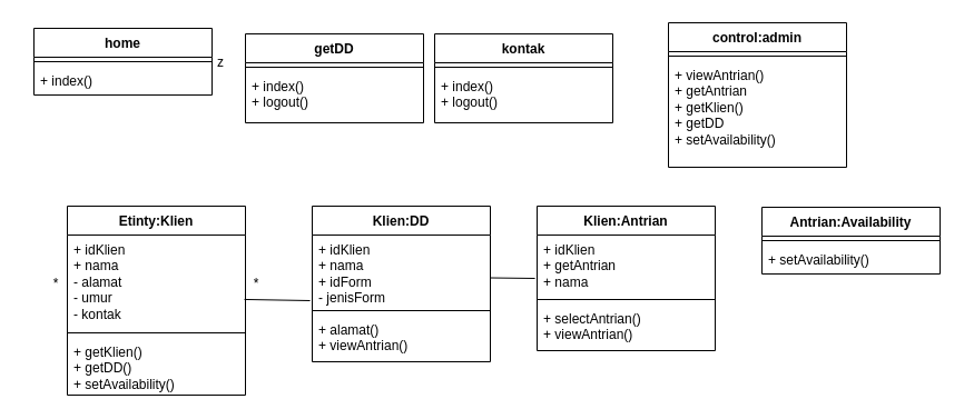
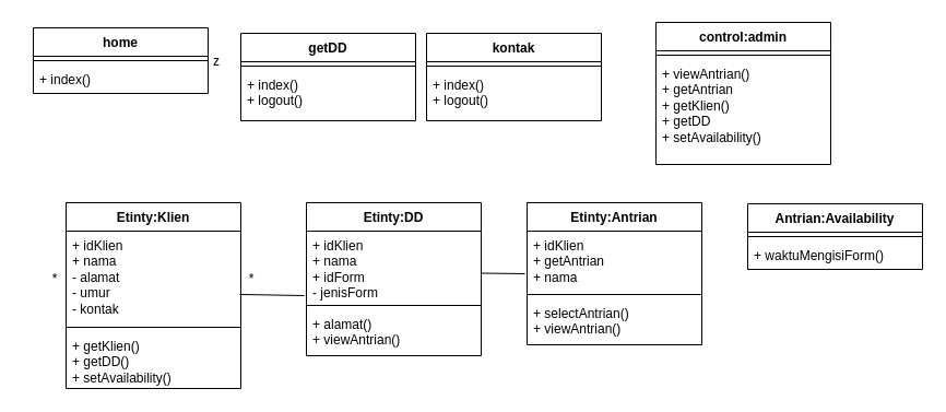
  <mxCell id="0" />
  <mxCell id="1" parent="0" />
  <mxCell id="2" value="Etinty:Klien" style="swimlane;fontStyle=1;align=center;verticalAlign=top;childLayout=stackLayout;horizontal=1;startSize=26;horizontalStack=0;resizeParent=1;resizeParentMax=0;resizeLast=0;collapsible=1;marginBottom=0;whiteSpace=wrap;html=1;" parent="1" vertex="1"><mxGeometry x="60" y="185" width="160" height="170" as="geometry"><mxRectangle x="100" y="190" width="110" height="30" as="alternateBounds" /></mxGeometry></mxCell>
  <mxCell id="3" value="+ idKlien&lt;br&gt;+ nama&lt;br&gt;- alamat&lt;br&gt;- umur&lt;br&gt;- kontak" style="text;strokeColor=none;fillColor=none;align=left;verticalAlign=top;spacingLeft=4;spacingRight=4;overflow=hidden;rotatable=0;points=[[0,0.5],[1,0.5]];portConstraint=eastwest;whiteSpace=wrap;html=1;" parent="2" vertex="1"><mxGeometry y="26" width="160" height="84" as="geometry" /></mxCell>
  <mxCell id="4" value="" style="line;strokeWidth=1;fillColor=none;align=left;verticalAlign=middle;spacingTop=-1;spacingLeft=3;spacingRight=3;rotatable=0;labelPosition=right;points=[];portConstraint=eastwest;strokeColor=inherit;" parent="2" vertex="1"><mxGeometry y="110" width="160" height="8" as="geometry" /></mxCell>
  <mxCell id="5" value="+ getKlien()&lt;br&gt;+ getDD()&lt;br&gt;+ setAvailability()" style="text;strokeColor=none;fillColor=none;align=left;verticalAlign=top;spacingLeft=4;spacingRight=4;overflow=hidden;rotatable=0;points=[[0,0.5],[1,0.5]];portConstraint=eastwest;whiteSpace=wrap;html=1;" parent="2" vertex="1"><mxGeometry y="118" width="160" height="52" as="geometry" /></mxCell>
- <mxCell id="6" value="Klien:Antrian" style="swimlane;fontStyle=1;align=center;verticalAlign=top;childLayout=stackLayout;horizontal=1;startSize=26;horizontalStack=0;resizeParent=1;resizeParentMax=0;resizeLast=0;collapsible=1;marginBottom=0;whiteSpace=wrap;html=1;" parent="1" vertex="1"><mxGeometry x="482" y="185" width="160" height="130" as="geometry" /></mxCell>
+ <mxCell id="6" value="Etinty:Antrian" style="swimlane;fontStyle=1;align=center;verticalAlign=top;childLayout=stackLayout;horizontal=1;startSize=26;horizontalStack=0;resizeParent=1;resizeParentMax=0;resizeLast=0;collapsible=1;marginBottom=0;whiteSpace=wrap;html=1;" parent="1" vertex="1"><mxGeometry x="482" y="185" width="160" height="130" as="geometry" /></mxCell>
  <mxCell id="7" value="+ idKlien&lt;br&gt;+ getAntrian&lt;br&gt;+ nama" style="text;strokeColor=none;fillColor=none;align=left;verticalAlign=top;spacingLeft=4;spacingRight=4;overflow=hidden;rotatable=0;points=[[0,0.5],[1,0.5]];portConstraint=eastwest;whiteSpace=wrap;html=1;" parent="6" vertex="1"><mxGeometry y="26" width="160" height="54" as="geometry" /></mxCell>
  <mxCell id="8" value="" style="line;strokeWidth=1;fillColor=none;align=left;verticalAlign=middle;spacingTop=-1;spacingLeft=3;spacingRight=3;rotatable=0;labelPosition=right;points=[];portConstraint=eastwest;strokeColor=inherit;" parent="6" vertex="1"><mxGeometry y="80" width="160" height="8" as="geometry" /></mxCell>
  <mxCell id="9" value="+ selectAntrian()&lt;br&gt;+ viewAntrian()" style="text;strokeColor=none;fillColor=none;align=left;verticalAlign=top;spacingLeft=4;spacingRight=4;overflow=hidden;rotatable=0;points=[[0,0.5],[1,0.5]];portConstraint=eastwest;whiteSpace=wrap;html=1;" parent="6" vertex="1"><mxGeometry y="88" width="160" height="42" as="geometry" /></mxCell>
  <mxCell id="10" value="kontak" style="swimlane;fontStyle=1;align=center;verticalAlign=top;childLayout=stackLayout;horizontal=1;startSize=26;horizontalStack=0;resizeParent=1;resizeParentMax=0;resizeLast=0;collapsible=1;marginBottom=0;whiteSpace=wrap;html=1;" parent="1" vertex="1"><mxGeometry x="390" y="30" width="160" height="80" as="geometry" /></mxCell>
  <mxCell id="11" value="" style="line;strokeWidth=1;fillColor=none;align=left;verticalAlign=middle;spacingTop=-1;spacingLeft=3;spacingRight=3;rotatable=0;labelPosition=right;points=[];portConstraint=eastwest;strokeColor=inherit;" parent="10" vertex="1"><mxGeometry y="26" width="160" height="8" as="geometry" /></mxCell>
  <mxCell id="12" value="+ index()&lt;div&gt;+ logout()&lt;/div&gt;" style="text;strokeColor=none;fillColor=none;align=left;verticalAlign=top;spacingLeft=4;spacingRight=4;overflow=hidden;rotatable=0;points=[[0,0.5],[1,0.5]];portConstraint=eastwest;whiteSpace=wrap;html=1;" parent="10" vertex="1"><mxGeometry y="34" width="160" height="46" as="geometry" /></mxCell>
  <mxCell id="13" value="control:admin" style="swimlane;fontStyle=1;align=center;verticalAlign=top;childLayout=stackLayout;horizontal=1;startSize=26;horizontalStack=0;resizeParent=1;resizeParentMax=0;resizeLast=0;collapsible=1;marginBottom=0;whiteSpace=wrap;html=1;" parent="1" vertex="1"><mxGeometry x="600" y="20" width="160" height="130" as="geometry" /></mxCell>
  <mxCell id="14" value="" style="line;strokeWidth=1;fillColor=none;align=left;verticalAlign=middle;spacingTop=-1;spacingLeft=3;spacingRight=3;rotatable=0;labelPosition=right;points=[];portConstraint=eastwest;strokeColor=inherit;" parent="13" vertex="1"><mxGeometry y="26" width="160" height="8" as="geometry" /></mxCell>
  <mxCell id="15" value="+ viewAntrian()&lt;br&gt;+ getAntrian&lt;br&gt;+ getKlien()&lt;br&gt;+ getDD&lt;br&gt;+ setAvailability()&lt;br&gt;" style="text;strokeColor=none;fillColor=none;align=left;verticalAlign=top;spacingLeft=4;spacingRight=4;overflow=hidden;rotatable=0;points=[[0,0.5],[1,0.5]];portConstraint=eastwest;whiteSpace=wrap;html=1;" parent="13" vertex="1"><mxGeometry y="34" width="160" height="96" as="geometry" /></mxCell>
- <mxCell id="16" value="Klien:DD" style="swimlane;fontStyle=1;align=center;verticalAlign=top;childLayout=stackLayout;horizontal=1;startSize=26;horizontalStack=0;resizeParent=1;resizeParentMax=0;resizeLast=0;collapsible=1;marginBottom=0;whiteSpace=wrap;html=1;" parent="1" vertex="1"><mxGeometry x="280" y="185" width="160" height="140" as="geometry" /></mxCell>
+ <mxCell id="16" value="Etinty:DD" style="swimlane;fontStyle=1;align=center;verticalAlign=top;childLayout=stackLayout;horizontal=1;startSize=26;horizontalStack=0;resizeParent=1;resizeParentMax=0;resizeLast=0;collapsible=1;marginBottom=0;whiteSpace=wrap;html=1;" parent="1" vertex="1"><mxGeometry x="280" y="185" width="160" height="140" as="geometry" /></mxCell>
  <mxCell id="17" value="+ idKlien&lt;br&gt;+ nama&lt;br&gt;+ idForm&lt;br&gt;- jenisForm&lt;br&gt;- waktuMengisiForm" style="text;strokeColor=none;fillColor=none;align=left;verticalAlign=top;spacingLeft=4;spacingRight=4;overflow=hidden;rotatable=0;points=[[0,0.5],[1,0.5]];portConstraint=eastwest;whiteSpace=wrap;html=1;" parent="16" vertex="1"><mxGeometry y="26" width="160" height="64" as="geometry" /></mxCell>
  <mxCell id="18" value="" style="line;strokeWidth=1;fillColor=none;align=left;verticalAlign=middle;spacingTop=-1;spacingLeft=3;spacingRight=3;rotatable=0;labelPosition=right;points=[];portConstraint=eastwest;strokeColor=inherit;" parent="16" vertex="1"><mxGeometry y="90" width="160" height="8" as="geometry" /></mxCell>
  <mxCell id="19" value="+ alamat()&lt;br&gt;+ viewAntrian()&amp;nbsp;" style="text;strokeColor=none;fillColor=none;align=left;verticalAlign=top;spacingLeft=4;spacingRight=4;overflow=hidden;rotatable=0;points=[[0,0.5],[1,0.5]];portConstraint=eastwest;whiteSpace=wrap;html=1;" parent="16" vertex="1"><mxGeometry y="98" width="160" height="42" as="geometry" /></mxCell>
  <mxCell id="20" value="Antrian:Availability" style="swimlane;fontStyle=1;align=center;verticalAlign=top;childLayout=stackLayout;horizontal=1;startSize=26;horizontalStack=0;resizeParent=1;resizeParentMax=0;resizeLast=0;collapsible=1;marginBottom=0;whiteSpace=wrap;html=1;" parent="1" vertex="1"><mxGeometry x="684" y="186" width="160" height="60" as="geometry" /></mxCell>
  <mxCell id="21" value="" style="line;strokeWidth=1;fillColor=none;align=left;verticalAlign=middle;spacingTop=-1;spacingLeft=3;spacingRight=3;rotatable=0;labelPosition=right;points=[];portConstraint=eastwest;strokeColor=inherit;" parent="20" vertex="1"><mxGeometry y="26" width="160" height="8" as="geometry" /></mxCell>
- <mxCell id="22" value="+ setAvailability()" style="text;strokeColor=none;fillColor=none;align=left;verticalAlign=top;spacingLeft=4;spacingRight=4;overflow=hidden;rotatable=0;points=[[0,0.5],[1,0.5]];portConstraint=eastwest;whiteSpace=wrap;html=1;" parent="20" vertex="1"><mxGeometry y="34" width="160" height="26" as="geometry" /></mxCell>
+ <mxCell id="22" value="+ waktuMengisiForm()" style="text;strokeColor=none;fillColor=none;align=left;verticalAlign=top;spacingLeft=4;spacingRight=4;overflow=hidden;rotatable=0;points=[[0,0.5],[1,0.5]];portConstraint=eastwest;whiteSpace=wrap;html=1;" parent="20" vertex="1"><mxGeometry y="34" width="160" height="26" as="geometry" /></mxCell>
  <mxCell id="23" value="" style="endArrow=none;html=1;rounded=0;entryX=0.994;entryY=0.69;entryDx=0;entryDy=0;entryPerimeter=0;exitX=-0.012;exitY=0.922;exitDx=0;exitDy=0;exitPerimeter=0;" parent="1" source="17" target="3" edge="1"><mxGeometry width="50" height="50" relative="1" as="geometry"><mxPoint x="420" y="255" as="sourcePoint" /><mxPoint x="470" y="205" as="targetPoint" /></mxGeometry></mxCell>
  <mxCell id="24" value="" style="endArrow=none;html=1;rounded=0;entryX=0.994;entryY=0.69;entryDx=0;entryDy=0;entryPerimeter=0;exitX=-0.012;exitY=0.722;exitDx=0;exitDy=0;exitPerimeter=0;" parent="1" source="7" edge="1"><mxGeometry width="50" height="50" relative="1" as="geometry"><mxPoint x="499" y="250.5" as="sourcePoint" /><mxPoint x="440" y="249.5" as="targetPoint" /></mxGeometry></mxCell>
  <mxCell id="25" value="*" style="text;html=1;strokeColor=none;fillColor=none;align=center;verticalAlign=middle;whiteSpace=wrap;rounded=0;" parent="1" vertex="1"><mxGeometry x="200" y="240" width="60" height="30" as="geometry" /></mxCell>
  <mxCell id="26" value="*" style="text;html=1;strokeColor=none;fillColor=none;align=center;verticalAlign=middle;whiteSpace=wrap;rounded=0;" parent="1" vertex="1"><mxGeometry y="240" width="60" height="30" as="geometry" x="20" /></mxCell>
  <mxCell id="27" value="home" style="swimlane;fontStyle=1;align=center;verticalAlign=top;childLayout=stackLayout;horizontal=1;startSize=26;horizontalStack=0;resizeParent=1;resizeParentMax=0;resizeLast=0;collapsible=1;marginBottom=0;whiteSpace=wrap;html=1;" vertex="1" parent="1"><mxGeometry x="30" y="25" width="160" height="60" as="geometry" /></mxCell>
  <mxCell id="28" value="z" style="line;strokeWidth=1;fillColor=none;align=left;verticalAlign=middle;spacingTop=-1;spacingLeft=3;spacingRight=3;rotatable=0;labelPosition=right;points=[];portConstraint=eastwest;strokeColor=inherit;" vertex="1" parent="27"><mxGeometry y="26" width="160" height="8" as="geometry" /></mxCell>
  <mxCell id="29" value="+ index()" style="text;strokeColor=none;fillColor=none;align=left;verticalAlign=top;spacingLeft=4;spacingRight=4;overflow=hidden;rotatable=0;points=[[0,0.5],[1,0.5]];portConstraint=eastwest;whiteSpace=wrap;html=1;" vertex="1" parent="27"><mxGeometry y="34" width="160" height="26" as="geometry" /></mxCell>
  <mxCell id="30" value="getDD" style="swimlane;fontStyle=1;align=center;verticalAlign=top;childLayout=stackLayout;horizontal=1;startSize=26;horizontalStack=0;resizeParent=1;resizeParentMax=0;resizeLast=0;collapsible=1;marginBottom=0;whiteSpace=wrap;html=1;" vertex="1" parent="1"><mxGeometry x="220" y="30" width="160" height="80" as="geometry" /></mxCell>
  <mxCell id="31" value="" style="line;strokeWidth=1;fillColor=none;align=left;verticalAlign=middle;spacingTop=-1;spacingLeft=3;spacingRight=3;rotatable=0;labelPosition=right;points=[];portConstraint=eastwest;strokeColor=inherit;" vertex="1" parent="30"><mxGeometry y="26" width="160" height="8" as="geometry" /></mxCell>
  <mxCell id="32" value="+ index()&lt;div&gt;+ logout()&lt;/div&gt;" style="text;strokeColor=none;fillColor=none;align=left;verticalAlign=top;spacingLeft=4;spacingRight=4;overflow=hidden;rotatable=0;points=[[0,0.5],[1,0.5]];portConstraint=eastwest;whiteSpace=wrap;html=1;" vertex="1" parent="30"><mxGeometry y="34" width="160" height="46" as="geometry" /></mxCell>
